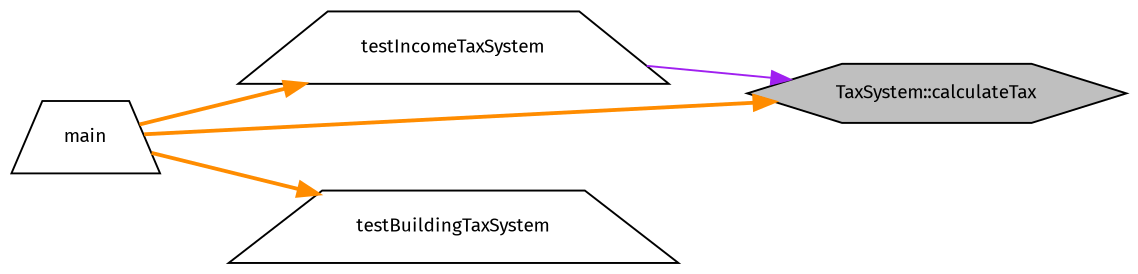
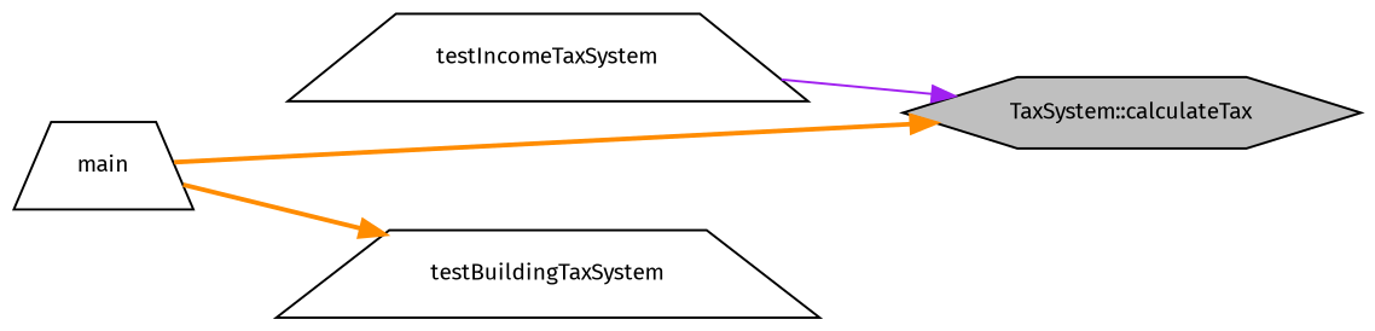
  digraph {
    fontname="Fira Sans"
    rankdir=RL
    node [color=black fillcolor=white fontname="Fira Sans" fontsize=10 shape=trapezium style=filled]
    edge [color=darkorange dir=back fontname="Fira Sans" fontsize=10 labelfontname=Helvetica labelfontsize=10 style=bold]
    n1 [fillcolor=grey75 fontcolor=black height=0.2 label="TaxSystem::calculateTax" shape=hexagon width=0.4]
    n2 [height=0.2 label=testIncomeTaxSystem width=0.4]
    n3 [height=0.2 label=main width=0.4]
    n4 [height=0.2 label=testBuildingTaxSystem width=0.4]
    n1 -> n2 [color=purple style=solid]
    n1 -> n3
-   n2 -> n3
    n4 -> n3
  }
